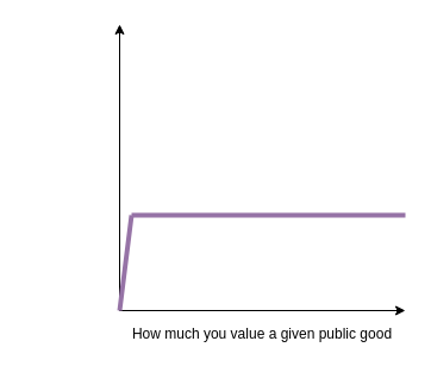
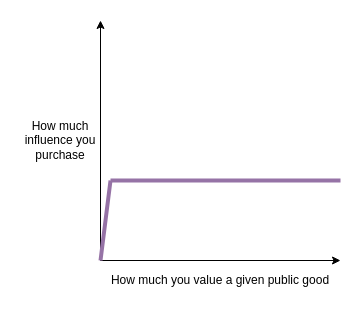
  <mxCell id="0" />
  <mxCell id="1" parent="0" />
  <mxCell id="2" value="" style="endArrow=classic;html=1;endFill=1;" parent="1" edge="1"><mxGeometry width="50" height="50" relative="1" as="geometry"><mxPoint x="100" y="260" as="sourcePoint" /><mxPoint x="100" y="20" as="targetPoint" /></mxGeometry></mxCell>
  <mxCell id="3" value="" style="endArrow=classic;html=1;endFill=1;" parent="1" edge="1"><mxGeometry width="50" height="50" relative="1" as="geometry"><mxPoint x="100" y="260" as="sourcePoint" /><mxPoint x="340" y="260" as="targetPoint" /></mxGeometry></mxCell>
  <mxCell id="4" value="How much you value a given public good" style="text;html=1;strokeColor=none;fillColor=none;align=center;verticalAlign=middle;whiteSpace=wrap;rounded=0;" parent="1" vertex="1"><mxGeometry x="100" y="270" width="240" height="20" as="geometry" /></mxCell>
+ <mxCell id="5" value="How much influence you purchase" style="text;html=1;strokeColor=none;fillColor=none;align=center;verticalAlign=middle;whiteSpace=wrap;rounded=0;" parent="1" vertex="1"><mxGeometry x="20" y="130" width="80" height="20" as="geometry" /></mxCell>
  <mxCell id="6" value="" style="endArrow=none;html=1;fillColor=#e1d5e7;strokeColor=#9673a6;strokeWidth=4;" parent="1" edge="1"><mxGeometry width="50" height="50" relative="1" as="geometry"><mxPoint x="100" y="260" as="sourcePoint" /><mxPoint x="110" y="180" as="targetPoint" /></mxGeometry></mxCell>
  <mxCell id="7" value="" style="endArrow=none;html=1;fillColor=#e1d5e7;strokeColor=#9673a6;strokeWidth=4;" parent="1" edge="1"><mxGeometry width="50" height="50" relative="1" as="geometry"><mxPoint x="110" y="180" as="sourcePoint" /><mxPoint x="340" y="180" as="targetPoint" /></mxGeometry></mxCell>
